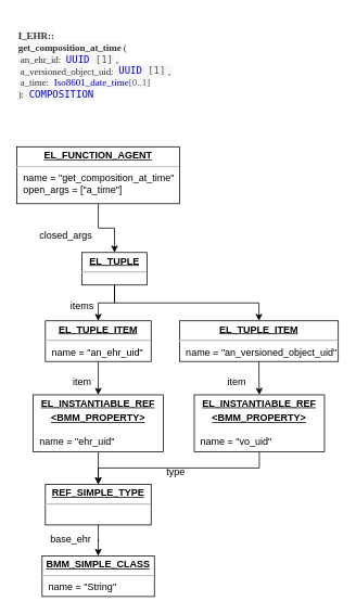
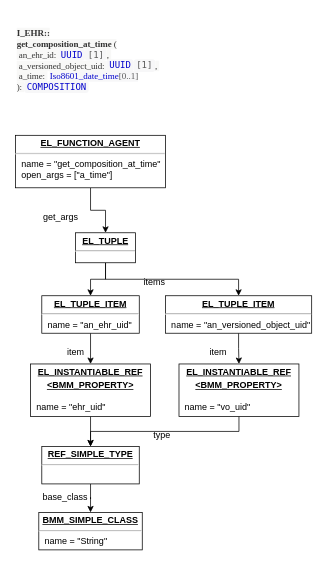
  <mxCell id="0" />
  <mxCell id="1" parent="0" />
  <mxCell id="2" style="edgeStyle=orthogonalEdgeStyle;rounded=0;orthogonalLoop=1;jettySize=auto;html=1;exitX=0.5;exitY=1;exitDx=0;exitDy=0;" edge="1" parent="1" source="3" target="6"><mxGeometry relative="1" as="geometry" /></mxCell>
  <mxCell id="3" value="&lt;p style=&quot;margin: 0px ; margin-top: 4px ; text-align: center ; text-decoration: underline&quot;&gt;&lt;b&gt;EL_FUNCTION_AGENT&lt;/b&gt;&lt;/p&gt;&lt;hr&gt;&lt;p style=&quot;margin: 0px ; margin-left: 8px&quot;&gt;name = &quot;get_composition_at_time&quot;&lt;br&gt;open_args = [&quot;a_time&quot;]&lt;br&gt;&lt;/p&gt;" style="verticalAlign=top;align=left;overflow=fill;fontSize=12;fontFamily=Helvetica;html=1;" vertex="1" parent="1"><mxGeometry x="20" y="180" width="200" height="70" as="geometry" /></mxCell>
  <mxCell id="4" style="edgeStyle=orthogonalEdgeStyle;rounded=0;orthogonalLoop=1;jettySize=auto;html=1;exitX=0.5;exitY=1;exitDx=0;exitDy=0;" edge="1" parent="1" source="6" target="8"><mxGeometry relative="1" as="geometry" /></mxCell>
  <mxCell id="5" style="edgeStyle=orthogonalEdgeStyle;rounded=0;orthogonalLoop=1;jettySize=auto;html=1;exitX=0.5;exitY=1;exitDx=0;exitDy=0;" edge="1" parent="1" source="6" target="21"><mxGeometry relative="1" as="geometry" /></mxCell>
  <mxCell id="6" value="&lt;p style=&quot;margin: 0px ; margin-top: 4px ; text-align: center ; text-decoration: underline&quot;&gt;&lt;b&gt;EL_TUPLE&lt;/b&gt;&lt;/p&gt;&lt;hr&gt;&lt;p style=&quot;margin: 0px ; margin-left: 8px&quot;&gt;&lt;br&gt;&lt;/p&gt;" style="verticalAlign=top;align=left;overflow=fill;fontSize=12;fontFamily=Helvetica;html=1;" vertex="1" parent="1"><mxGeometry x="100" y="310" width="80" height="40" as="geometry" /></mxCell>
  <mxCell id="7" style="edgeStyle=orthogonalEdgeStyle;rounded=0;orthogonalLoop=1;jettySize=auto;html=1;exitX=0.5;exitY=1;exitDx=0;exitDy=0;" edge="1" parent="1" source="8" target="12"><mxGeometry relative="1" as="geometry" /></mxCell>
  <mxCell id="8" value="&lt;p style=&quot;margin: 0px ; margin-top: 4px ; text-align: center ; text-decoration: underline&quot;&gt;&lt;b&gt;EL_TUPLE_ITEM&lt;/b&gt;&lt;/p&gt;&lt;hr&gt;&lt;p style=&quot;margin: 0px ; margin-left: 8px&quot;&gt;name = &quot;an_ehr_uid&quot;&lt;br&gt;&lt;/p&gt;" style="verticalAlign=top;align=left;overflow=fill;fontSize=12;fontFamily=Helvetica;html=1;" vertex="1" parent="1"><mxGeometry x="55" y="394" width="130" height="50" as="geometry" /></mxCell>
  <mxCell id="9" value="&lt;p style=&quot;font-size: 12px&quot;&gt;&lt;font face=&quot;Verdana&quot; style=&quot;font-size: 12px&quot;&gt;&lt;font style=&quot;font-size: 12px&quot;&gt;&lt;span style=&quot;white-space: normal ; box-sizing: border-box ; line-height: inherit ; letter-spacing: -0.005em ; color: rgba(0 , 0 , 0 , 0.8) ; background-color: rgb(248 , 248 , 247) ; font-size: 12px&quot;&gt;&lt;b style=&quot;font-size: 12px&quot;&gt;I_EHR::&lt;br style=&quot;font-size: 12px&quot;&gt;get_composition_at_time&lt;/b&gt;&lt;/span&gt;&lt;span style=&quot;white-space: normal ; color: rgba(0 , 0 , 0 , 0.8) ; letter-spacing: -0.16px ; background-color: rgb(248 , 248 , 247) ; font-size: 12px&quot;&gt;&amp;nbsp;(&lt;br style=&quot;font-size: 12px&quot;&gt;&lt;/span&gt;&lt;/font&gt;&lt;font style=&quot;font-size: 12px&quot;&gt;&lt;span style=&quot;white-space: normal ; color: rgba(0 , 0 , 0 , 0.8) ; letter-spacing: -0.16px ; background-color: rgb(248 , 248 , 247) ; font-size: 12px&quot;&gt;&amp;nbsp;an_ehr_id:&amp;nbsp;&lt;/span&gt;&lt;code style=&quot;letter-spacing: 0px ; white-space: normal ; box-sizing: border-box ; padding: 0.1em 0.5ex ; word-spacing: -0.15em ; background-color: rgb(247 , 247 , 248) ; border-radius: 4px ; line-height: 1.2 ; font-size: 12px&quot;&gt;&lt;font color=&quot;#0000cc&quot;&gt;UUID&lt;/font&gt;&lt;/code&gt;&lt;code style=&quot;letter-spacing: 0px ; white-space: normal ; box-sizing: border-box ; padding: 0.1em 0.5ex ; word-spacing: -0.15em ; background-color: rgb(247 , 247 , 248) ; border-radius: 4px ; line-height: 1.2 ; font-size: 12px&quot;&gt;&lt;font color=&quot;#595959&quot;&gt;[1]&lt;/font&gt;&lt;/code&gt;&lt;span style=&quot;white-space: normal ; color: rgba(0 , 0 , 0 , 0.8) ; letter-spacing: -0.16px ; background-color: rgb(248 , 248 , 247) ; font-size: 12px&quot;&gt;,&amp;nbsp;&lt;br&gt;&lt;/span&gt;&lt;/font&gt;&lt;/font&gt;&lt;font style=&quot;font-family: &amp;#34;verdana&amp;#34;&quot;&gt;&lt;span style=&quot;white-space: normal ; color: rgba(0 , 0 , 0 , 0.8) ; letter-spacing: -0.16px ; background-color: rgb(248 , 248 , 247)&quot;&gt;&amp;nbsp;a_versioned_object_uid:&amp;nbsp;&lt;/span&gt;&lt;code style=&quot;letter-spacing: 0px ; white-space: normal ; box-sizing: border-box ; padding: 0.1em 0.5ex ; word-spacing: -0.15em ; background-color: rgb(247 , 247 , 248) ; border-radius: 4px ; line-height: 1.2&quot;&gt;&lt;font color=&quot;#0000cc&quot;&gt;UUID&lt;/font&gt;&lt;/code&gt;&lt;code style=&quot;letter-spacing: 0px ; white-space: normal ; box-sizing: border-box ; padding: 0.1em 0.5ex ; word-spacing: -0.15em ; background-color: rgb(247 , 247 , 248) ; border-radius: 4px ; line-height: 1.2&quot;&gt;&lt;font color=&quot;#595959&quot;&gt;[1]&lt;/font&gt;&lt;/code&gt;&lt;span style=&quot;white-space: normal ; color: rgba(0 , 0 , 0 , 0.8) ; letter-spacing: -0.16px ; background-color: rgb(248 , 248 , 247)&quot;&gt;,&amp;nbsp;&lt;br&gt;&lt;/span&gt;&lt;/font&gt;&lt;font&gt;&lt;span style=&quot;font-family: &amp;#34;verdana&amp;#34; ; background-color: rgb(248 , 248 , 247) ; white-space: normal ; color: rgba(0 , 0 , 0 , 0.8) ; letter-spacing: -0.16px&quot;&gt;&amp;nbsp;a_time:&amp;nbsp;&lt;/span&gt;&lt;code style=&quot;white-space: normal ; box-sizing: border-box ; padding: 0.1em 0.5ex ; border-radius: 4px ; line-height: 1.2&quot;&gt;&lt;font face=&quot;Verdana&quot;&gt;&lt;span style=&quot;letter-spacing: 0px ; word-spacing: -0.15em ; background-color: rgb(247 , 247 , 248)&quot;&gt;&lt;font color=&quot;#0000cc&quot;&gt;Iso8601_date_time&lt;/font&gt;&lt;font color=&quot;#595959&quot;&gt;[0..1]&lt;/font&gt;&lt;/span&gt;&lt;/font&gt;&lt;font color=&quot;rgba(0, 0, 0, 0.902)&quot;&gt;&lt;span style=&quot;word-spacing: -1.8px ; background-color: rgb(247 , 247 , 248)&quot;&gt;&lt;br&gt;&lt;/span&gt;&lt;/font&gt;&lt;/code&gt;&lt;/font&gt;&lt;span style=&quot;font-family: &amp;#34;verdana&amp;#34; ; white-space: normal ; color: rgba(0 , 0 , 0 , 0.8) ; letter-spacing: -0.16px ; background-color: rgb(248 , 248 , 247)&quot;&gt;):&amp;nbsp;&lt;/span&gt;&lt;code style=&quot;letter-spacing: 0px ; white-space: normal ; box-sizing: border-box ; padding: 0.1em 0.5ex ; word-spacing: -0.15em ; background-color: rgb(247 , 247 , 248) ; border-radius: 4px ; line-height: 1.2&quot;&gt;&lt;font color=&quot;#0000cc&quot;&gt;COMPOSITION&lt;/font&gt;&lt;/code&gt;&lt;/p&gt;" style="text;html=1;align=left;verticalAlign=middle;resizable=0;points=[];autosize=1;fontStyle=0;fontSize=12;" vertex="1" parent="1"><mxGeometry x="20" width="240" height="120" as="geometry" y="20" /></mxCell>
- <mxCell id="10" value="closed_args" style="text;html=1;align=center;verticalAlign=middle;resizable=0;points=[];autosize=1;" vertex="1" parent="1"><mxGeometry x="40" y="280" width="80" height="20" as="geometry" /></mxCell>
+ <mxCell id="10" value="get_args" style="text;html=1;align=center;verticalAlign=middle;resizable=0;points=[];autosize=1;" vertex="1" parent="1"><mxGeometry x="40" y="280" width="80" height="20" as="geometry" /></mxCell>
  <mxCell id="11" style="edgeStyle=orthogonalEdgeStyle;rounded=0;orthogonalLoop=1;jettySize=auto;html=1;exitX=0.5;exitY=1;exitDx=0;exitDy=0;entryX=0.5;entryY=0;entryDx=0;entryDy=0;" edge="1" parent="1" source="12" target="16"><mxGeometry relative="1" as="geometry" /></mxCell>
  <mxCell id="12" value="&lt;p style=&quot;margin: 0px ; margin-top: 4px ; text-align: center ; text-decoration: underline&quot;&gt;&lt;b&gt;EL_INSTANTIABLE_REF&lt;/b&gt;&lt;/p&gt;&lt;p style=&quot;margin: 0px ; margin-top: 4px ; text-align: center ; text-decoration: underline&quot;&gt;&lt;b&gt;&amp;lt;BMM_PROPERTY&amp;gt;&lt;/b&gt;&lt;/p&gt;&lt;p style=&quot;margin: 0px ; margin-left: 8px&quot;&gt;&lt;br&gt;&lt;/p&gt;&lt;p style=&quot;margin: 0px ; margin-left: 8px&quot;&gt;name = &quot;ehr_uid&quot;&lt;br&gt;&lt;/p&gt;" style="verticalAlign=top;align=left;overflow=fill;fontSize=12;fontFamily=Helvetica;html=1;" vertex="1" parent="1"><mxGeometry x="40" y="485" width="160" height="70" as="geometry" /></mxCell>
  <mxCell id="13" value="item" style="text;html=1;align=center;verticalAlign=middle;resizable=0;points=[];autosize=1;" vertex="1" parent="1"><mxGeometry x="80" y="460" width="40" height="20" as="geometry" /></mxCell>
- <mxCell id="14" value="items" style="text;html=1;align=center;verticalAlign=middle;resizable=0;points=[];autosize=1;" vertex="1" parent="1"><mxGeometry x="80" y="366" width="40" height="20" as="geometry" /></mxCell>
+ <mxCell id="14" value="items" style="text;html=1;align=center;verticalAlign=middle;resizable=0;points=[];autosize=1;" vertex="1" parent="1"><mxGeometry x="185" y="366" width="40" height="20" as="geometry" /></mxCell>
  <mxCell id="15" style="edgeStyle=orthogonalEdgeStyle;rounded=0;orthogonalLoop=1;jettySize=auto;html=1;exitX=0.5;exitY=1;exitDx=0;exitDy=0;" edge="1" parent="1" source="16" target="17"><mxGeometry relative="1" as="geometry" /></mxCell>
  <mxCell id="16" value="&lt;p style=&quot;margin: 0px ; margin-top: 4px ; text-align: center ; text-decoration: underline&quot;&gt;&lt;b&gt;REF_SIMPLE_TYPE&lt;/b&gt;&lt;/p&gt;&lt;hr&gt;&lt;p style=&quot;margin: 0px ; margin-left: 8px&quot;&gt;&lt;br&gt;&lt;/p&gt;" style="verticalAlign=top;align=left;overflow=fill;fontSize=12;fontFamily=Helvetica;html=1;" vertex="1" parent="1"><mxGeometry x="55" y="595" width="130" height="50" as="geometry" /></mxCell>
  <mxCell id="17" value="&lt;p style=&quot;margin: 0px ; margin-top: 4px ; text-align: center ; text-decoration: underline&quot;&gt;&lt;b&gt;BMM_SIMPLE_CLASS&lt;/b&gt;&lt;/p&gt;&lt;hr&gt;&lt;p style=&quot;margin: 0px ; margin-left: 8px&quot;&gt;name = &quot;String&quot;&lt;br&gt;&lt;/p&gt;" style="verticalAlign=top;align=left;overflow=fill;fontSize=12;fontFamily=Helvetica;html=1;" vertex="1" parent="1"><mxGeometry x="51" y="683" width="138" height="50" as="geometry" /></mxCell>
- <mxCell id="18" value="base_ehr" style="text;html=1;align=center;verticalAlign=middle;resizable=0;points=[];autosize=1;" vertex="1" parent="1"><mxGeometry x="51" y="653" width="70" height="20" as="geometry" /></mxCell>
+ <mxCell id="18" value="base_class" style="text;html=1;align=center;verticalAlign=middle;resizable=0;points=[];autosize=1;" vertex="1" parent="1"><mxGeometry x="51" y="653" width="70" height="20" as="geometry" /></mxCell>
  <mxCell id="19" value="type" style="text;html=1;align=center;verticalAlign=middle;resizable=0;points=[];autosize=1;" vertex="1" parent="1"><mxGeometry x="195" y="570" width="40" height="20" as="geometry" /></mxCell>
  <mxCell id="20" style="edgeStyle=orthogonalEdgeStyle;rounded=0;orthogonalLoop=1;jettySize=auto;html=1;exitX=0.5;exitY=1;exitDx=0;exitDy=0;" edge="1" parent="1" source="21" target="23"><mxGeometry relative="1" as="geometry" /></mxCell>
  <mxCell id="21" value="&lt;p style=&quot;margin: 0px ; margin-top: 4px ; text-align: center ; text-decoration: underline&quot;&gt;&lt;b&gt;EL_TUPLE_ITEM&lt;/b&gt;&lt;/p&gt;&lt;hr&gt;&lt;p style=&quot;margin: 0px ; margin-left: 8px&quot;&gt;name = &quot;an_versioned_object_uid&quot;&lt;br&gt;&lt;/p&gt;" style="verticalAlign=top;align=left;overflow=fill;fontSize=12;fontFamily=Helvetica;html=1;" vertex="1" parent="1"><mxGeometry x="220" y="394" width="195" height="50" as="geometry" /></mxCell>
  <mxCell id="22" style="edgeStyle=orthogonalEdgeStyle;rounded=0;orthogonalLoop=1;jettySize=auto;html=1;exitX=0.5;exitY=1;exitDx=0;exitDy=0;entryX=0.5;entryY=0;entryDx=0;entryDy=0;" edge="1" parent="1" source="23" target="16"><mxGeometry relative="1" as="geometry"><mxPoint x="318" y="592" as="targetPoint" /></mxGeometry></mxCell>
  <mxCell id="23" value="&lt;p style=&quot;margin: 0px ; margin-top: 4px ; text-align: center ; text-decoration: underline&quot;&gt;&lt;b&gt;EL_INSTANTIABLE_REF&lt;/b&gt;&lt;/p&gt;&lt;p style=&quot;margin: 0px ; margin-top: 4px ; text-align: center ; text-decoration: underline&quot;&gt;&lt;b&gt;&amp;lt;BMM_PROPERTY&amp;gt;&lt;/b&gt;&lt;/p&gt;&lt;p style=&quot;margin: 0px ; margin-left: 8px&quot;&gt;&lt;br&gt;&lt;/p&gt;&lt;p style=&quot;margin: 0px ; margin-left: 8px&quot;&gt;name = &quot;vo_uid&quot;&lt;br&gt;&lt;/p&gt;" style="verticalAlign=top;align=left;overflow=fill;fontSize=12;fontFamily=Helvetica;html=1;" vertex="1" parent="1"><mxGeometry x="238" y="485" width="160" height="70" as="geometry" /></mxCell>
  <mxCell id="24" value="item" style="text;html=1;align=center;verticalAlign=middle;resizable=0;points=[];autosize=1;" vertex="1" parent="1"><mxGeometry x="270" y="460" width="40" height="20" as="geometry" /></mxCell>
